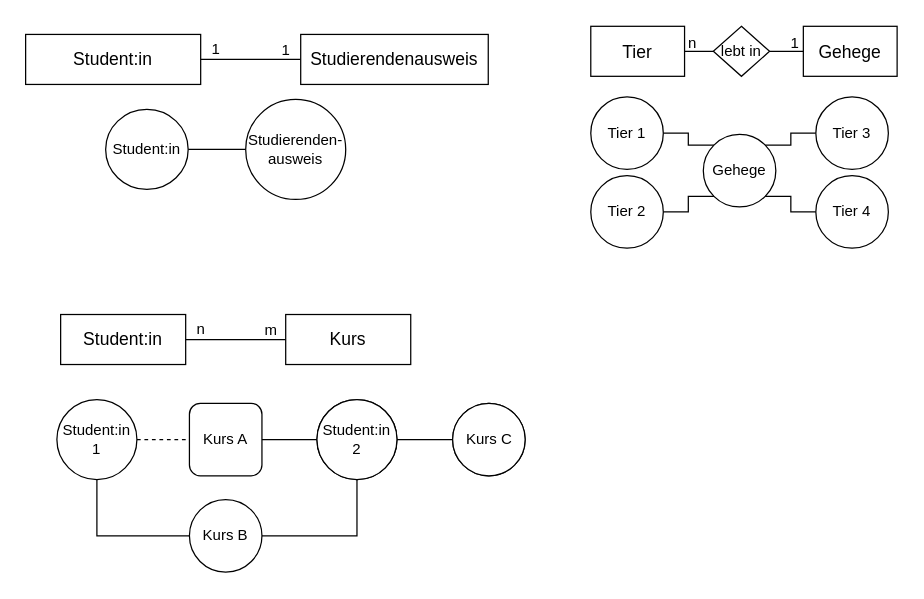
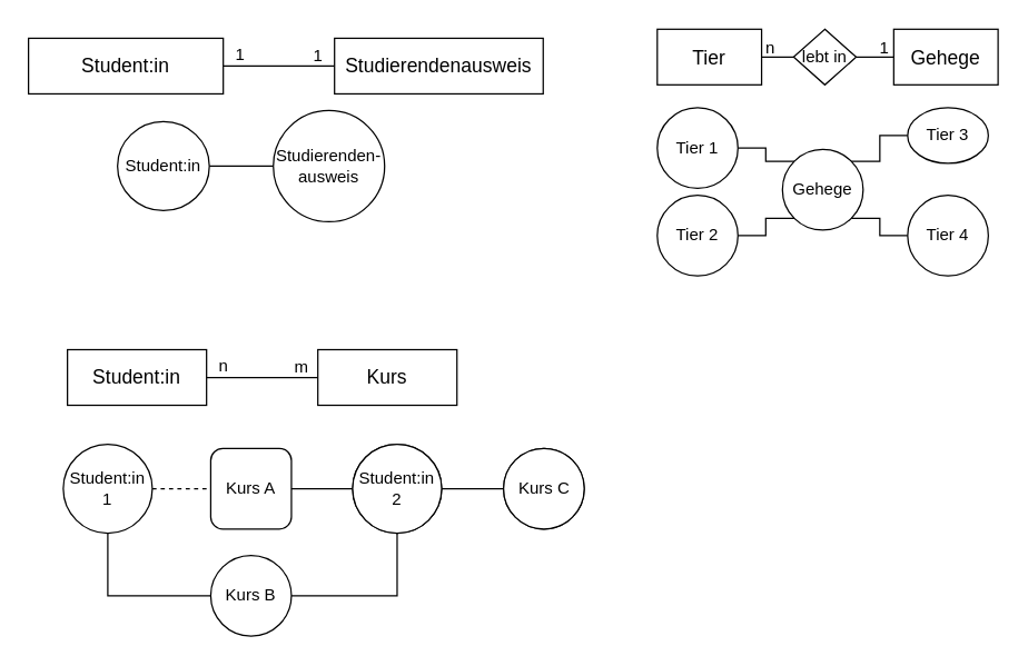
  <mxCell id="0" />
  <mxCell id="1" parent="0" />
  <mxCell id="2" style="edgeStyle=orthogonalEdgeStyle;rounded=0;orthogonalLoop=1;jettySize=auto;html=1;endArrow=none;endFill=0;" edge="1" parent="1" source="3" target="4"><mxGeometry relative="1" as="geometry" /></mxCell>
  <mxCell id="3" value="Student:in" style="whiteSpace=wrap;html=1;align=center;fontSize=14;" vertex="1" parent="1"><mxGeometry x="20" y="27" width="140" height="40" as="geometry" /></mxCell>
  <mxCell id="4" value="Studierendenausweis" style="whiteSpace=wrap;html=1;align=center;fontSize=14;" vertex="1" parent="1"><mxGeometry x="240" y="27" width="150" height="40" as="geometry" /></mxCell>
  <mxCell id="5" style="edgeStyle=orthogonalEdgeStyle;rounded=0;orthogonalLoop=1;jettySize=auto;html=1;endArrow=none;endFill=0;" edge="1" parent="1" source="6" target="7"><mxGeometry relative="1" as="geometry" /></mxCell>
  <mxCell id="6" value="Student:in" style="ellipse;whiteSpace=wrap;html=1;align=center;fontStyle=0;" vertex="1" parent="1"><mxGeometry x="84" y="87" width="66" height="64" as="geometry" /></mxCell>
  <mxCell id="7" value="&lt;span style=&quot;font-size: 12px;&quot;&gt;Studierenden-ausweis&lt;/span&gt;" style="ellipse;whiteSpace=wrap;html=1;align=center;fontStyle=0;fontSize=12;" vertex="1" parent="1"><mxGeometry x="196" y="79" width="80" height="80" as="geometry" /></mxCell>
  <mxCell id="8" style="edgeStyle=orthogonalEdgeStyle;rounded=0;orthogonalLoop=1;jettySize=auto;html=1;endArrow=none;endFill=0;entryX=0;entryY=0;entryDx=0;entryDy=0;" edge="1" parent="1" source="9" target="10"><mxGeometry relative="1" as="geometry" /></mxCell>
  <mxCell id="9" value="Tier 1" style="ellipse;whiteSpace=wrap;html=1;align=center;fontStyle=0;" vertex="1" parent="1"><mxGeometry x="472" y="77" width="58" height="58" as="geometry" /></mxCell>
  <mxCell id="10" value="&lt;span style=&quot;font-size: 12px;&quot;&gt;Gehege&lt;/span&gt;" style="ellipse;whiteSpace=wrap;html=1;align=center;fontStyle=0;fontSize=12;" vertex="1" parent="1"><mxGeometry x="562" y="107" width="58" height="58" as="geometry" /></mxCell>
  <mxCell id="11" value="1" style="text;html=1;align=center;verticalAlign=middle;resizable=0;points=[];autosize=1;strokeColor=none;fillColor=none;" vertex="1" parent="1"><mxGeometry x="159" y="26" width="25" height="26" as="geometry" /></mxCell>
  <mxCell id="12" value="1" style="text;html=1;align=center;verticalAlign=middle;resizable=0;points=[];autosize=1;strokeColor=none;fillColor=none;" vertex="1" parent="1"><mxGeometry x="215" y="27" width="25" height="26" as="geometry" /></mxCell>
  <mxCell id="13" value="Tier" style="whiteSpace=wrap;html=1;align=center;fontSize=14;" vertex="1" parent="1"><mxGeometry x="472" y="20.5" width="75" height="40" as="geometry" /></mxCell>
  <mxCell id="14" value="n" style="text;html=1;align=center;verticalAlign=middle;resizable=0;points=[];autosize=1;strokeColor=none;fillColor=none;" vertex="1" parent="1"><mxGeometry x="540" y="20.5" width="25" height="26" as="geometry" /></mxCell>
  <mxCell id="15" value="1" style="text;html=1;align=center;verticalAlign=middle;resizable=0;points=[];autosize=1;strokeColor=none;fillColor=none;" vertex="1" parent="1"><mxGeometry x="622" y="20.5" width="25" height="26" as="geometry" /></mxCell>
  <mxCell id="16" value="Gehege" style="whiteSpace=wrap;html=1;align=center;fontSize=14;" vertex="1" parent="1"><mxGeometry x="642" y="20.5" width="75" height="40" as="geometry" /></mxCell>
  <mxCell id="17" style="edgeStyle=orthogonalEdgeStyle;rounded=0;orthogonalLoop=1;jettySize=auto;html=1;entryX=0;entryY=1;entryDx=0;entryDy=0;endArrow=none;endFill=0;" edge="1" parent="1" source="18" target="10"><mxGeometry relative="1" as="geometry" /></mxCell>
  <mxCell id="18" value="Tier 2" style="ellipse;whiteSpace=wrap;html=1;align=center;fontStyle=0;" vertex="1" parent="1"><mxGeometry x="472" y="140" width="58" height="58" as="geometry" /></mxCell>
  <mxCell id="19" style="edgeStyle=orthogonalEdgeStyle;rounded=0;orthogonalLoop=1;jettySize=auto;html=1;entryX=1;entryY=0;entryDx=0;entryDy=0;endArrow=none;endFill=0;" edge="1" parent="1" source="20" target="10"><mxGeometry relative="1" as="geometry" /></mxCell>
- <mxCell id="20" value="Tier 3" style="ellipse;whiteSpace=wrap;html=1;align=center;fontStyle=0;" vertex="1" parent="1"><mxGeometry x="652" y="77" width="58" height="58" as="geometry" /></mxCell>
+ <mxCell id="20" value="Tier 3" style="ellipse;whiteSpace=wrap;html=1;align=center;fontStyle=0;" vertex="1" parent="1"><mxGeometry x="652" y="77" width="58" height="40" as="geometry" /></mxCell>
  <mxCell id="21" style="edgeStyle=orthogonalEdgeStyle;rounded=0;orthogonalLoop=1;jettySize=auto;html=1;entryX=1;entryY=1;entryDx=0;entryDy=0;endArrow=none;endFill=0;" edge="1" parent="1" source="22" target="10"><mxGeometry relative="1" as="geometry" /></mxCell>
  <mxCell id="22" value="Tier 4" style="ellipse;whiteSpace=wrap;html=1;align=center;fontStyle=0;" vertex="1" parent="1"><mxGeometry x="652" y="140" width="58" height="58" as="geometry" /></mxCell>
  <mxCell id="23" style="edgeStyle=orthogonalEdgeStyle;rounded=0;orthogonalLoop=1;jettySize=auto;html=1;endArrow=none;endFill=0;" edge="1" parent="1" source="25" target="16"><mxGeometry relative="1" as="geometry" /></mxCell>
  <mxCell id="24" style="edgeStyle=orthogonalEdgeStyle;rounded=0;orthogonalLoop=1;jettySize=auto;html=1;endArrow=none;endFill=0;" edge="1" parent="1" source="25" target="13"><mxGeometry relative="1" as="geometry" /></mxCell>
  <mxCell id="25" value="lebt in" style="shape=rhombus;perimeter=rhombusPerimeter;whiteSpace=wrap;html=1;align=center;" vertex="1" parent="1"><mxGeometry x="570" y="20.5" width="45" height="40" as="geometry" /></mxCell>
  <mxCell id="26" style="edgeStyle=orthogonalEdgeStyle;rounded=0;orthogonalLoop=1;jettySize=auto;html=1;endArrow=none;endFill=0;" edge="1" parent="1" source="27" target="28"><mxGeometry relative="1" as="geometry" /></mxCell>
  <mxCell id="27" value="Student:in" style="whiteSpace=wrap;html=1;align=center;fontSize=14;" vertex="1" parent="1"><mxGeometry x="48" y="251" width="100" height="40" as="geometry" /></mxCell>
  <mxCell id="28" value="Kurs" style="whiteSpace=wrap;html=1;align=center;fontSize=14;" vertex="1" parent="1"><mxGeometry x="228" y="251" width="100" height="40" as="geometry" /></mxCell>
  <mxCell id="29" value="n" style="text;html=1;align=center;verticalAlign=middle;resizable=0;points=[];autosize=1;strokeColor=none;fillColor=none;" vertex="1" parent="1"><mxGeometry x="147" y="250" width="25" height="26" as="geometry" /></mxCell>
  <mxCell id="30" value="m" style="text;html=1;align=center;verticalAlign=middle;resizable=0;points=[];autosize=1;strokeColor=none;fillColor=none;" vertex="1" parent="1"><mxGeometry x="202" y="251" width="28" height="26" as="geometry" /></mxCell>
  <mxCell id="31" style="edgeStyle=orthogonalEdgeStyle;rounded=0;orthogonalLoop=1;jettySize=auto;html=1;endArrow=none;endFill=0;dashed=1;" edge="1" parent="1" source="32" target="33"><mxGeometry relative="1" as="geometry" /></mxCell>
  <mxCell id="32" value="Student:in 1" style="ellipse;whiteSpace=wrap;html=1;align=center;fontStyle=0;" vertex="1" parent="1"><mxGeometry x="45" y="319" width="64" height="64" as="geometry" /></mxCell>
  <mxCell id="33" value="&lt;span style=&quot;font-size: 12px;&quot;&gt;Kurs A&lt;/span&gt;" style="whiteSpace=wrap;html=1;align=center;fontStyle=0;fontSize=12;rounded=1;" vertex="1" parent="1"><mxGeometry x="151" y="322" width="58" height="58" as="geometry" /></mxCell>
  <mxCell id="34" style="edgeStyle=orthogonalEdgeStyle;rounded=0;orthogonalLoop=1;jettySize=auto;html=1;endArrow=none;endFill=0;" edge="1" parent="1" source="35" target="33"><mxGeometry relative="1" as="geometry" /></mxCell>
  <mxCell id="35" value="Student:in&lt;div&gt;2&lt;/div&gt;" style="ellipse;whiteSpace=wrap;html=1;align=center;fontStyle=0;" vertex="1" parent="1"><mxGeometry x="253" y="319" width="64" height="64" as="geometry" /></mxCell>
  <mxCell id="36" style="edgeStyle=orthogonalEdgeStyle;rounded=0;orthogonalLoop=1;jettySize=auto;html=1;endArrow=none;endFill=0;" edge="1" parent="1" source="38" target="32"><mxGeometry relative="1" as="geometry" /></mxCell>
  <mxCell id="37" style="edgeStyle=orthogonalEdgeStyle;rounded=0;orthogonalLoop=1;jettySize=auto;html=1;endArrow=none;endFill=0;" edge="1" parent="1" source="38" target="35"><mxGeometry relative="1" as="geometry" /></mxCell>
  <mxCell id="38" value="&lt;span style=&quot;font-size: 12px;&quot;&gt;Kurs B&lt;/span&gt;" style="ellipse;whiteSpace=wrap;html=1;align=center;fontStyle=0;fontSize=12;" vertex="1" parent="1"><mxGeometry x="151" y="399" width="58" height="58" as="geometry" /></mxCell>
  <mxCell id="39" value="&lt;span style=&quot;font-size: 12px;&quot;&gt;Kurs B&lt;/span&gt;" style="ellipse;whiteSpace=wrap;html=1;align=center;fontStyle=0;fontSize=12;" vertex="1" parent="1"><mxGeometry x="361.5" y="322" width="58" height="58" as="geometry" /></mxCell>
  <mxCell id="40" style="edgeStyle=orthogonalEdgeStyle;rounded=0;orthogonalLoop=1;jettySize=auto;html=1;endArrow=none;endFill=0;" edge="1" parent="1" source="41" target="42"><mxGeometry relative="1" as="geometry" /></mxCell>
  <mxCell id="41" value="&lt;span style=&quot;font-size: 12px;&quot;&gt;Kurs C&lt;/span&gt;" style="ellipse;whiteSpace=wrap;html=1;align=center;fontStyle=0;fontSize=12;" vertex="1" parent="1"><mxGeometry x="361.5" y="322" width="58" height="58" as="geometry" /></mxCell>
  <mxCell id="42" value="Student:in&lt;div&gt;2&lt;/div&gt;" style="ellipse;whiteSpace=wrap;html=1;align=center;fontStyle=0;" vertex="1" parent="1"><mxGeometry x="253" y="319" width="64" height="64" as="geometry" /></mxCell>
